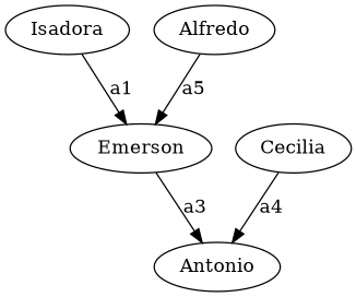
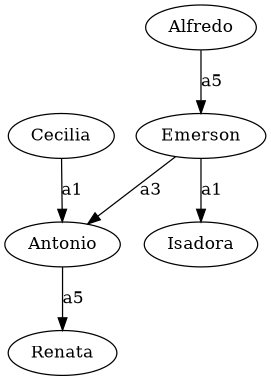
  digraph {
    Isadora
    Emerson
    Antonio
    Alfredo
+   Renata
    Cecilia
-   Isadora -> Emerson [label=a1]
+   Emerson -> Isadora [label=a1]
    Emerson -> Antonio [label=a3]
+   Antonio -> Renata [label=a5]
    Alfredo -> Emerson [label=a5]
-   Cecilia -> Antonio [label=a4]
+   Cecilia -> Antonio [label=a1]
  }
